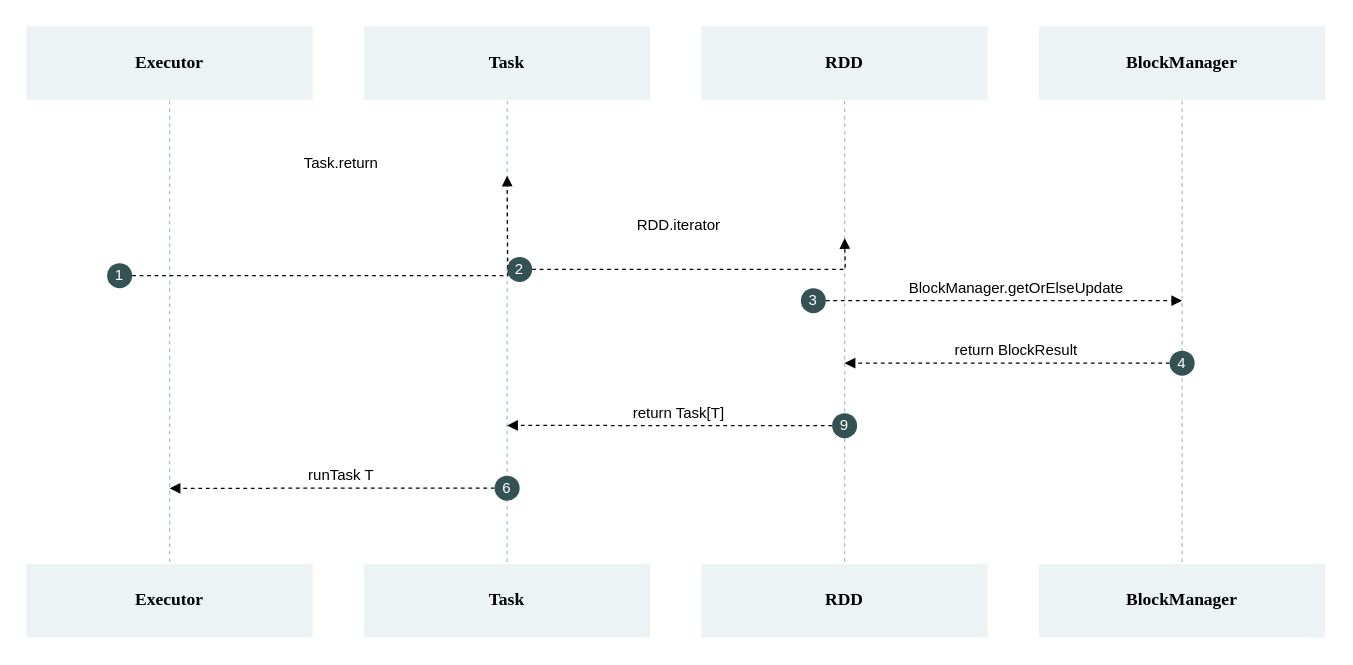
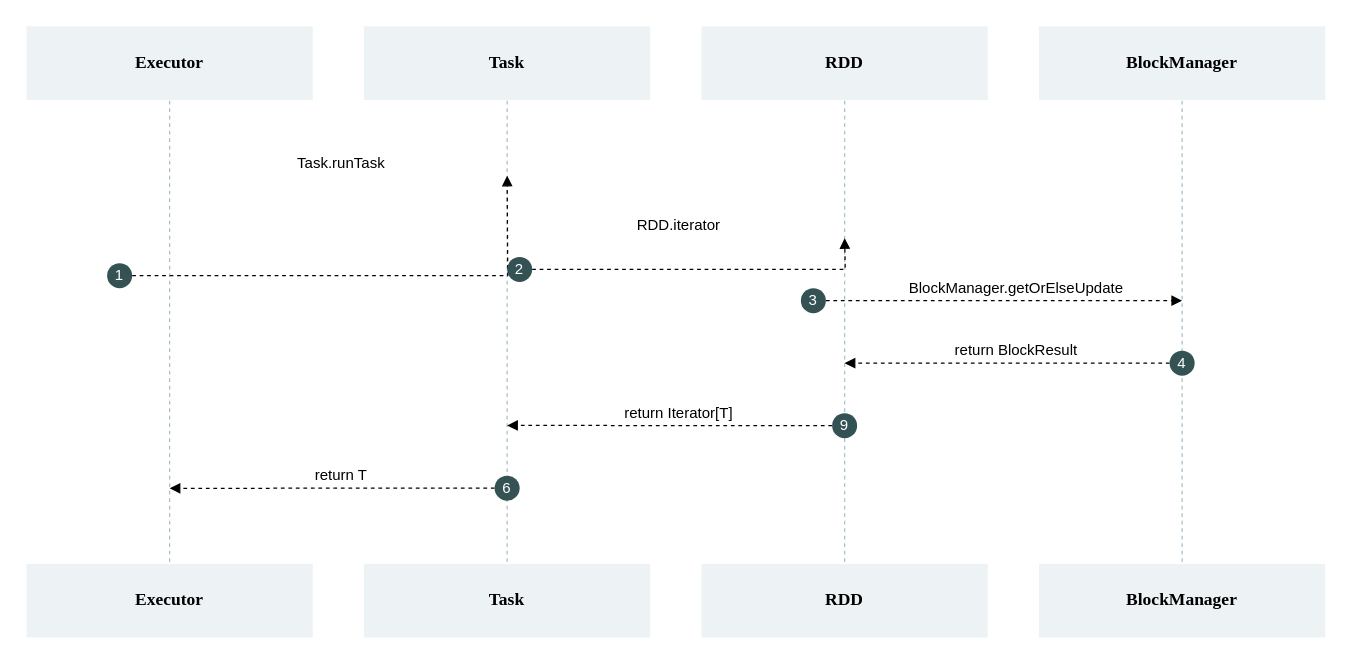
  <mxCell id="0" />
  <mxCell id="1" parent="0" />
  <mxCell id="2" value="&lt;div style=&quot;font-size: 10.5pt&quot;&gt;Task&lt;/div&gt;" style="rounded=0;whiteSpace=wrap;html=1;strokeColor=#FFFFFF;fillColor=#EDF2F4;fontStyle=1;fontFamily=Georgia;" parent="1" vertex="1"><mxGeometry x="290" y="20" width="230" height="60" as="geometry" /></mxCell>
  <mxCell id="3" value="&lt;div style=&quot;font-size: 10.5pt&quot;&gt;Executor&lt;br&gt;&lt;/div&gt;" style="rounded=0;whiteSpace=wrap;html=1;strokeColor=#FFFFFF;fillColor=#EDF2F4;fontStyle=1;fontFamily=Georgia;" parent="1" vertex="1"><mxGeometry x="20" y="20" width="230" height="60" as="geometry" /></mxCell>
  <mxCell id="4" value="&lt;div&gt;&lt;span style=&quot;font-size: 14px&quot;&gt;RDD&lt;/span&gt;&lt;/div&gt;" style="rounded=0;whiteSpace=wrap;html=1;strokeColor=#FFFFFF;fillColor=#EDF2F4;fontStyle=1;fontFamily=Georgia;" parent="1" vertex="1"><mxGeometry x="560" y="20" width="230" height="60" as="geometry" /></mxCell>
  <mxCell id="5" value="&lt;div&gt;&lt;span style=&quot;font-size: 14px&quot;&gt;BlockManager&lt;/span&gt;&lt;br&gt;&lt;/div&gt;" style="rounded=0;whiteSpace=wrap;html=1;strokeColor=#FFFFFF;fillColor=#EDF2F4;fontStyle=1;fontFamily=Georgia;" parent="1" vertex="1"><mxGeometry x="830" y="20" width="230" height="60" as="geometry" /></mxCell>
  <mxCell id="6" value="&lt;div style=&quot;font-size: 10.5pt&quot;&gt;Task&lt;br&gt;&lt;/div&gt;" style="rounded=0;whiteSpace=wrap;html=1;strokeColor=#FFFFFF;fillColor=#EDF2F4;fontStyle=1;fontFamily=Georgia;" parent="1" vertex="1"><mxGeometry x="290" y="450" width="230" height="60" as="geometry" /></mxCell>
  <mxCell id="7" value="&lt;div style=&quot;font-size: 10.5pt&quot;&gt;Executor&lt;br&gt;&lt;/div&gt;" style="rounded=0;whiteSpace=wrap;html=1;strokeColor=#FFFFFF;fillColor=#EDF2F4;fontStyle=1;fontFamily=Georgia;" parent="1" vertex="1"><mxGeometry x="20" y="450" width="230" height="60" as="geometry" /></mxCell>
  <mxCell id="8" value="&lt;div&gt;&lt;span style=&quot;font-size: 14px&quot;&gt;RDD&lt;/span&gt;&lt;br&gt;&lt;/div&gt;" style="rounded=0;whiteSpace=wrap;html=1;strokeColor=#FFFFFF;fillColor=#EDF2F4;fontStyle=1;fontFamily=Georgia;" parent="1" vertex="1"><mxGeometry x="560" y="450" width="230" height="60" as="geometry" /></mxCell>
  <mxCell id="9" value="&lt;div&gt;&lt;span style=&quot;font-size: 14px&quot;&gt;BlockManager&lt;/span&gt;&lt;br&gt;&lt;/div&gt;" style="rounded=0;whiteSpace=wrap;html=1;strokeColor=#FFFFFF;fillColor=#EDF2F4;fontStyle=1;fontFamily=Georgia;" parent="1" vertex="1"><mxGeometry x="830" y="450" width="230" height="60" as="geometry" /></mxCell>
  <mxCell id="10" style="edgeStyle=orthogonalEdgeStyle;rounded=0;orthogonalLoop=1;jettySize=auto;html=1;fontSize=12;endArrow=none;endFill=0;endSize=4;dashed=1;strokeColor=#A7BFC9;exitX=0.5;exitY=1;exitDx=0;exitDy=0;entryX=0.5;entryY=0;entryDx=0;entryDy=0;" parent="1" source="3" target="7" edge="1"><mxGeometry relative="1" as="geometry"><mxPoint x="118.5" y="80" as="sourcePoint" /><mxPoint x="135" y="540" as="targetPoint" /></mxGeometry></mxCell>
  <mxCell id="11" style="edgeStyle=orthogonalEdgeStyle;rounded=0;orthogonalLoop=1;jettySize=auto;html=1;fontSize=12;endArrow=none;endFill=0;endSize=4;dashed=1;strokeColor=#A7BFC9;exitX=0.5;exitY=1;exitDx=0;exitDy=0;entryX=0.5;entryY=0;entryDx=0;entryDy=0;" parent="1" source="2" target="6" edge="1"><mxGeometry relative="1" as="geometry"><mxPoint x="250" y="100" as="sourcePoint" /><mxPoint x="250" y="560" as="targetPoint" /></mxGeometry></mxCell>
  <mxCell id="12" style="edgeStyle=orthogonalEdgeStyle;rounded=0;orthogonalLoop=1;jettySize=auto;html=1;fontSize=12;endArrow=none;endFill=0;endSize=4;dashed=1;strokeColor=#A7BFC9;exitX=0.5;exitY=1;exitDx=0;exitDy=0;entryX=0.5;entryY=0;entryDx=0;entryDy=0;" parent="1" source="4" target="8" edge="1"><mxGeometry relative="1" as="geometry"><mxPoint x="560" y="100" as="sourcePoint" /><mxPoint x="560" y="560" as="targetPoint" /></mxGeometry></mxCell>
  <mxCell id="13" style="edgeStyle=orthogonalEdgeStyle;rounded=0;orthogonalLoop=1;jettySize=auto;html=1;fontSize=12;endArrow=none;endFill=0;endSize=4;dashed=1;strokeColor=#A7BFC9;exitX=0.5;exitY=1;exitDx=0;exitDy=0;entryX=0.5;entryY=0;entryDx=0;entryDy=0;" parent="1" source="5" target="9" edge="1"><mxGeometry relative="1" as="geometry"><mxPoint x="850" y="100" as="sourcePoint" /><mxPoint x="850" y="560" as="targetPoint" /></mxGeometry></mxCell>
  <mxCell id="14" style="edgeStyle=orthogonalEdgeStyle;rounded=0;orthogonalLoop=1;jettySize=auto;html=1;fontColor=#345253;endArrow=block;endFill=1;dashed=1;" parent="1" source="15" edge="1"><mxGeometry relative="1" as="geometry"><mxPoint x="405" y="140" as="targetPoint" /></mxGeometry></mxCell>
  <mxCell id="15" value="&lt;font color=&quot;#ffffff&quot; style=&quot;font-size: 12px&quot;&gt;1&lt;/font&gt;" style="ellipse;whiteSpace=wrap;html=1;aspect=fixed;strokeColor=none;fillColor=#345253;fontSize=12;" parent="1" vertex="1"><mxGeometry x="85" y="210" width="20" height="20" as="geometry" /></mxCell>
- <mxCell id="16" value="Task.return" style="text;html=1;strokeColor=none;fillColor=none;align=center;verticalAlign=middle;whiteSpace=wrap;rounded=0;fontSize=12;" parent="1" vertex="1"><mxGeometry x="145" y="120" width="255" height="20" as="geometry" /></mxCell>
+ <mxCell id="16" value="Task.runTask" style="text;html=1;strokeColor=none;fillColor=none;align=center;verticalAlign=middle;whiteSpace=wrap;rounded=0;fontSize=12;" parent="1" vertex="1"><mxGeometry x="145" y="120" width="255" height="20" as="geometry" /></mxCell>
  <mxCell id="17" style="edgeStyle=orthogonalEdgeStyle;rounded=0;orthogonalLoop=1;jettySize=auto;html=1;dashed=1;fontColor=#345253;endArrow=block;endFill=1;strokeColor=#000000;" parent="1" source="18" edge="1"><mxGeometry relative="1" as="geometry"><mxPoint x="675" y="190" as="targetPoint" /></mxGeometry></mxCell>
  <mxCell id="18" value="&lt;font color=&quot;#ffffff&quot; style=&quot;font-size: 12px&quot;&gt;2&lt;/font&gt;" style="ellipse;whiteSpace=wrap;html=1;aspect=fixed;strokeColor=none;fillColor=#345253;fontSize=12;" parent="1" vertex="1"><mxGeometry x="405" y="205" width="20" height="20" as="geometry" /></mxCell>
  <mxCell id="19" value="RDD.iterator" style="text;html=1;strokeColor=none;fillColor=none;align=center;verticalAlign=middle;whiteSpace=wrap;rounded=0;fontSize=12;" parent="1" vertex="1"><mxGeometry x="415" y="170" width="255" height="20" as="geometry" /></mxCell>
  <mxCell id="20" style="edgeStyle=orthogonalEdgeStyle;rounded=0;orthogonalLoop=1;jettySize=auto;html=1;dashed=1;fontColor=#345253;endArrow=block;endFill=1;strokeColor=#000000;" parent="1" source="21" edge="1"><mxGeometry relative="1" as="geometry"><mxPoint x="945" y="240" as="targetPoint" /></mxGeometry></mxCell>
  <mxCell id="21" value="&lt;font color=&quot;#ffffff&quot; style=&quot;font-size: 12px&quot;&gt;3&lt;/font&gt;" style="ellipse;whiteSpace=wrap;html=1;aspect=fixed;strokeColor=none;fillColor=#345253;fontSize=12;" parent="1" vertex="1"><mxGeometry x="640" y="230" width="20" height="20" as="geometry" /></mxCell>
  <mxCell id="22" value="BlockManager.getOrElseUpdate" style="text;html=1;strokeColor=none;fillColor=none;align=center;verticalAlign=middle;whiteSpace=wrap;rounded=0;fontSize=12;" parent="1" vertex="1"><mxGeometry x="685" y="220" width="255" height="20" as="geometry" /></mxCell>
  <mxCell id="23" style="edgeStyle=orthogonalEdgeStyle;rounded=0;orthogonalLoop=1;jettySize=auto;html=1;dashed=1;fontColor=#345253;endArrow=block;endFill=1;strokeColor=#000000;" parent="1" source="24" edge="1"><mxGeometry relative="1" as="geometry"><mxPoint x="675" y="290" as="targetPoint" /></mxGeometry></mxCell>
  <mxCell id="24" value="&lt;font color=&quot;#ffffff&quot; style=&quot;font-size: 12px&quot;&gt;4&lt;/font&gt;" style="ellipse;whiteSpace=wrap;html=1;aspect=fixed;strokeColor=none;fillColor=#345253;fontSize=12;" parent="1" vertex="1"><mxGeometry x="935" y="280" width="20" height="20" as="geometry" /></mxCell>
  <mxCell id="25" value="return BlockResult" style="text;html=1;strokeColor=none;fillColor=none;align=center;verticalAlign=middle;whiteSpace=wrap;rounded=0;fontSize=12;" parent="1" vertex="1"><mxGeometry x="685" y="270" width="255" height="20" as="geometry" /></mxCell>
  <mxCell id="26" style="edgeStyle=none;html=1;exitX=0;exitY=0.5;exitDx=0;exitDy=0;endArrow=block;endFill=1;dashed=1;" parent="1" source="27" edge="1"><mxGeometry relative="1" as="geometry"><mxPoint x="405" y="339.857" as="targetPoint" /></mxGeometry></mxCell>
  <mxCell id="27" value="&lt;font color=&quot;#ffffff&quot; style=&quot;font-size: 12px&quot;&gt;9&lt;/font&gt;" style="ellipse;whiteSpace=wrap;html=1;aspect=fixed;strokeColor=none;fillColor=#345253;fontSize=12;" parent="1" vertex="1"><mxGeometry x="665" y="330" width="20" height="20" as="geometry" /></mxCell>
- <mxCell id="28" value="return Task[T]" style="text;html=1;strokeColor=none;fillColor=none;align=center;verticalAlign=middle;whiteSpace=wrap;rounded=0;fontSize=12;" parent="1" vertex="1"><mxGeometry x="415" y="320" width="255" height="20" as="geometry" /></mxCell>
+ <mxCell id="28" value="return Iterator[T]" style="text;html=1;strokeColor=none;fillColor=none;align=center;verticalAlign=middle;whiteSpace=wrap;rounded=0;fontSize=12;" parent="1" vertex="1"><mxGeometry x="415" y="320" width="255" height="20" as="geometry" /></mxCell>
  <mxCell id="29" style="edgeStyle=none;html=1;exitX=0;exitY=0.5;exitDx=0;exitDy=0;dashed=1;endArrow=block;endFill=1;" parent="1" source="30" edge="1"><mxGeometry relative="1" as="geometry"><mxPoint x="135" y="390.143" as="targetPoint" /></mxGeometry></mxCell>
  <mxCell id="30" value="&lt;font color=&quot;#ffffff&quot; style=&quot;font-size: 12px&quot;&gt;6&lt;/font&gt;" style="ellipse;whiteSpace=wrap;html=1;aspect=fixed;strokeColor=none;fillColor=#345253;fontSize=12;" parent="1" vertex="1"><mxGeometry x="395" y="380" width="20" height="20" as="geometry" /></mxCell>
- <mxCell id="31" value="runTask T" style="text;html=1;strokeColor=none;fillColor=none;align=center;verticalAlign=middle;whiteSpace=wrap;rounded=0;fontSize=12;" parent="1" vertex="1"><mxGeometry x="145" y="370" width="255" height="20" as="geometry" /></mxCell>
+ <mxCell id="31" value="return T" style="text;html=1;strokeColor=none;fillColor=none;align=center;verticalAlign=middle;whiteSpace=wrap;rounded=0;fontSize=12;" parent="1" vertex="1"><mxGeometry x="145" y="370" width="255" height="20" as="geometry" /></mxCell>
